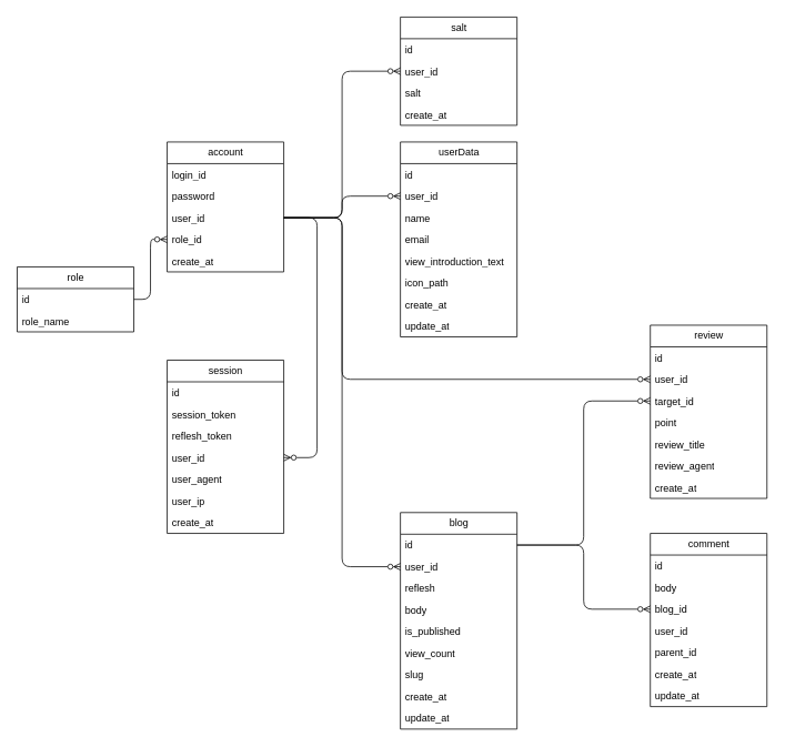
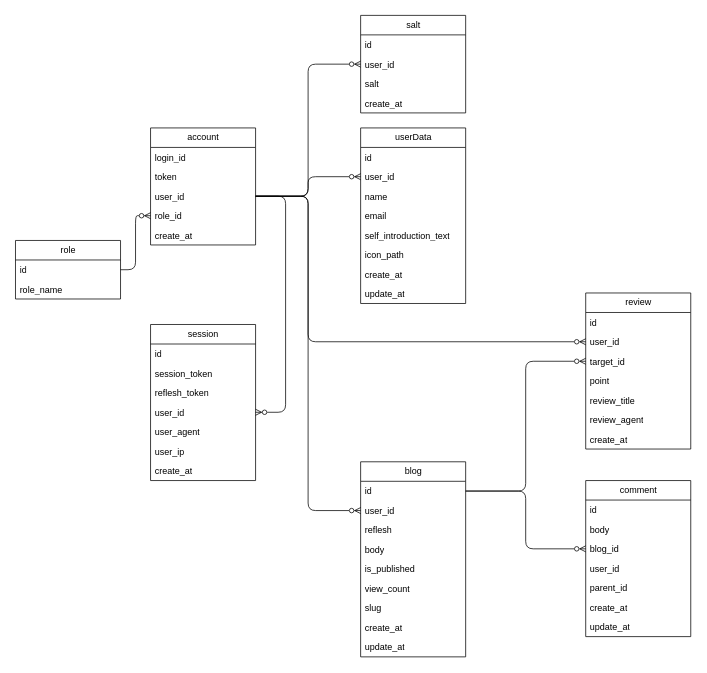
  <mxCell id="0" />
  <mxCell id="1" parent="0" />
  <mxCell id="2" value="account" style="swimlane;fontStyle=0;childLayout=stackLayout;horizontal=1;startSize=26;horizontalStack=0;resizeParent=1;resizeParentMax=0;resizeLast=0;collapsible=1;marginBottom=0;html=1;labelBackgroundColor=default;" vertex="1" parent="1"><mxGeometry x="200" y="170" width="140" height="156" as="geometry" /></mxCell>
  <mxCell id="3" value="login_id" style="text;align=left;verticalAlign=top;spacingLeft=4;spacingRight=4;overflow=hidden;rotatable=0;points=[[0,0.5],[1,0.5]];portConstraint=eastwest;whiteSpace=wrap;html=1;labelBackgroundColor=default;" vertex="1" parent="2"><mxGeometry y="26" width="140" height="26" as="geometry" /></mxCell>
- <mxCell id="4" value="password" style="text;align=left;verticalAlign=top;spacingLeft=4;spacingRight=4;overflow=hidden;rotatable=0;points=[[0,0.5],[1,0.5]];portConstraint=eastwest;whiteSpace=wrap;html=1;labelBackgroundColor=default;" vertex="1" parent="2"><mxGeometry y="52" width="140" height="26" as="geometry" /></mxCell>
+ <mxCell id="4" value="token" style="text;align=left;verticalAlign=top;spacingLeft=4;spacingRight=4;overflow=hidden;rotatable=0;points=[[0,0.5],[1,0.5]];portConstraint=eastwest;whiteSpace=wrap;html=1;labelBackgroundColor=default;" vertex="1" parent="2"><mxGeometry y="52" width="140" height="26" as="geometry" /></mxCell>
  <mxCell id="5" value="user_id" style="text;align=left;verticalAlign=top;spacingLeft=4;spacingRight=4;overflow=hidden;rotatable=0;points=[[0,0.5],[1,0.5]];portConstraint=eastwest;whiteSpace=wrap;html=1;labelBackgroundColor=default;" vertex="1" parent="2"><mxGeometry y="78" width="140" height="26" as="geometry" /></mxCell>
  <mxCell id="6" value="role_id" style="text;align=left;verticalAlign=top;spacingLeft=4;spacingRight=4;overflow=hidden;rotatable=0;points=[[0,0.5],[1,0.5]];portConstraint=eastwest;whiteSpace=wrap;html=1;labelBackgroundColor=default;" vertex="1" parent="2"><mxGeometry y="104" width="140" height="26" as="geometry" /></mxCell>
  <mxCell id="7" value="create_at" style="text;align=left;verticalAlign=top;spacingLeft=4;spacingRight=4;overflow=hidden;rotatable=0;points=[[0,0.5],[1,0.5]];portConstraint=eastwest;whiteSpace=wrap;html=1;labelBackgroundColor=default;" vertex="1" parent="2"><mxGeometry y="130" width="140" height="26" as="geometry" /></mxCell>
  <mxCell id="8" style="edgeStyle=orthogonalEdgeStyle;html=1;entryX=0;entryY=0.5;entryDx=0;entryDy=0;exitX=1;exitY=0.5;exitDx=0;exitDy=0;endArrow=ERzeroToMany;endFill=0;labelBackgroundColor=default;" edge="1" parent="1" source="10" target="6"><mxGeometry relative="1" as="geometry" /></mxCell>
  <mxCell id="9" value="role" style="swimlane;fontStyle=0;childLayout=stackLayout;horizontal=1;startSize=26;horizontalStack=0;resizeParent=1;resizeParentMax=0;resizeLast=0;collapsible=1;marginBottom=0;html=1;labelBackgroundColor=default;" vertex="1" parent="1"><mxGeometry x="20" y="320" width="140" height="78" as="geometry" /></mxCell>
  <mxCell id="10" value="id" style="text;align=left;verticalAlign=top;spacingLeft=4;spacingRight=4;overflow=hidden;rotatable=0;points=[[0,0.5],[1,0.5]];portConstraint=eastwest;whiteSpace=wrap;html=1;labelBackgroundColor=default;" vertex="1" parent="9"><mxGeometry y="26" width="140" height="26" as="geometry" /></mxCell>
  <mxCell id="11" value="role_name" style="text;align=left;verticalAlign=top;spacingLeft=4;spacingRight=4;overflow=hidden;rotatable=0;points=[[0,0.5],[1,0.5]];portConstraint=eastwest;whiteSpace=wrap;html=1;labelBackgroundColor=default;" vertex="1" parent="9"><mxGeometry y="52" width="140" height="26" as="geometry" /></mxCell>
  <mxCell id="12" value="blog" style="swimlane;fontStyle=0;childLayout=stackLayout;horizontal=1;startSize=26;horizontalStack=0;resizeParent=1;resizeParentMax=0;resizeLast=0;collapsible=1;marginBottom=0;html=1;labelBackgroundColor=default;" vertex="1" parent="1"><mxGeometry x="480" y="615" width="140" height="260" as="geometry" /></mxCell>
  <mxCell id="13" value="id" style="text;align=left;verticalAlign=top;spacingLeft=4;spacingRight=4;overflow=hidden;rotatable=0;points=[[0,0.5],[1,0.5]];portConstraint=eastwest;whiteSpace=wrap;html=1;labelBackgroundColor=default;" vertex="1" parent="12"><mxGeometry y="26" width="140" height="26" as="geometry" /></mxCell>
  <mxCell id="14" value="user_id" style="text;align=left;verticalAlign=top;spacingLeft=4;spacingRight=4;overflow=hidden;rotatable=0;points=[[0,0.5],[1,0.5]];portConstraint=eastwest;whiteSpace=wrap;html=1;labelBackgroundColor=default;" vertex="1" parent="12"><mxGeometry y="52" width="140" height="26" as="geometry" /></mxCell>
  <mxCell id="15" value="reflesh" style="text;align=left;verticalAlign=top;spacingLeft=4;spacingRight=4;overflow=hidden;rotatable=0;points=[[0,0.5],[1,0.5]];portConstraint=eastwest;whiteSpace=wrap;html=1;labelBackgroundColor=default;" vertex="1" parent="12"><mxGeometry y="78" width="140" height="26" as="geometry" /></mxCell>
  <mxCell id="16" value="body" style="text;align=left;verticalAlign=top;spacingLeft=4;spacingRight=4;overflow=hidden;rotatable=0;points=[[0,0.5],[1,0.5]];portConstraint=eastwest;whiteSpace=wrap;html=1;labelBackgroundColor=default;" vertex="1" parent="12"><mxGeometry y="104" width="140" height="26" as="geometry" /></mxCell>
  <mxCell id="17" value="is_published" style="text;align=left;verticalAlign=top;spacingLeft=4;spacingRight=4;overflow=hidden;rotatable=0;points=[[0,0.5],[1,0.5]];portConstraint=eastwest;whiteSpace=wrap;html=1;labelBackgroundColor=default;" vertex="1" parent="12"><mxGeometry y="130" width="140" height="26" as="geometry" /></mxCell>
  <mxCell id="18" value="view_count" style="text;align=left;verticalAlign=top;spacingLeft=4;spacingRight=4;overflow=hidden;rotatable=0;points=[[0,0.5],[1,0.5]];portConstraint=eastwest;whiteSpace=wrap;html=1;labelBackgroundColor=default;" vertex="1" parent="12"><mxGeometry y="156" width="140" height="26" as="geometry" /></mxCell>
  <mxCell id="19" value="slug" style="text;align=left;verticalAlign=top;spacingLeft=4;spacingRight=4;overflow=hidden;rotatable=0;points=[[0,0.5],[1,0.5]];portConstraint=eastwest;whiteSpace=wrap;html=1;labelBackgroundColor=default;" vertex="1" parent="12"><mxGeometry y="182" width="140" height="26" as="geometry" /></mxCell>
  <mxCell id="20" value="create_at" style="text;align=left;verticalAlign=top;spacingLeft=4;spacingRight=4;overflow=hidden;rotatable=0;points=[[0,0.5],[1,0.5]];portConstraint=eastwest;whiteSpace=wrap;html=1;labelBackgroundColor=default;" vertex="1" parent="12"><mxGeometry y="208" width="140" height="26" as="geometry" /></mxCell>
  <mxCell id="21" value="update_at" style="text;align=left;verticalAlign=top;spacingLeft=4;spacingRight=4;overflow=hidden;rotatable=0;points=[[0,0.5],[1,0.5]];portConstraint=eastwest;whiteSpace=wrap;html=1;labelBackgroundColor=default;" vertex="1" parent="12"><mxGeometry y="234" width="140" height="26" as="geometry" /></mxCell>
  <mxCell id="22" value="userData" style="swimlane;fontStyle=0;childLayout=stackLayout;horizontal=1;startSize=26;horizontalStack=0;resizeParent=1;resizeParentMax=0;resizeLast=0;collapsible=1;marginBottom=0;html=1;labelBackgroundColor=default;" vertex="1" parent="1"><mxGeometry x="480" y="170" width="140" height="234" as="geometry" /></mxCell>
  <mxCell id="23" value="id" style="text;align=left;verticalAlign=top;spacingLeft=4;spacingRight=4;overflow=hidden;rotatable=0;points=[[0,0.5],[1,0.5]];portConstraint=eastwest;whiteSpace=wrap;html=1;labelBackgroundColor=default;" vertex="1" parent="22"><mxGeometry y="26" width="140" height="26" as="geometry" /></mxCell>
  <mxCell id="24" value="user_id" style="text;align=left;verticalAlign=top;spacingLeft=4;spacingRight=4;overflow=hidden;rotatable=0;points=[[0,0.5],[1,0.5]];portConstraint=eastwest;whiteSpace=wrap;html=1;labelBackgroundColor=default;" vertex="1" parent="22"><mxGeometry y="52" width="140" height="26" as="geometry" /></mxCell>
  <mxCell id="25" value="name" style="text;align=left;verticalAlign=top;spacingLeft=4;spacingRight=4;overflow=hidden;rotatable=0;points=[[0,0.5],[1,0.5]];portConstraint=eastwest;whiteSpace=wrap;html=1;labelBackgroundColor=default;" vertex="1" parent="22"><mxGeometry y="78" width="140" height="26" as="geometry" /></mxCell>
  <mxCell id="26" value="email" style="text;align=left;verticalAlign=top;spacingLeft=4;spacingRight=4;overflow=hidden;rotatable=0;points=[[0,0.5],[1,0.5]];portConstraint=eastwest;whiteSpace=wrap;html=1;labelBackgroundColor=default;" vertex="1" parent="22"><mxGeometry y="104" width="140" height="26" as="geometry" /></mxCell>
- <mxCell id="27" value="view_introduction_text" style="text;align=left;verticalAlign=top;spacingLeft=4;spacingRight=4;overflow=hidden;rotatable=0;points=[[0,0.5],[1,0.5]];portConstraint=eastwest;whiteSpace=wrap;html=1;labelBackgroundColor=default;" vertex="1" parent="22"><mxGeometry y="130" width="140" height="26" as="geometry" /></mxCell>
+ <mxCell id="27" value="self_introduction_text" style="text;align=left;verticalAlign=top;spacingLeft=4;spacingRight=4;overflow=hidden;rotatable=0;points=[[0,0.5],[1,0.5]];portConstraint=eastwest;whiteSpace=wrap;html=1;labelBackgroundColor=default;" vertex="1" parent="22"><mxGeometry y="130" width="140" height="26" as="geometry" /></mxCell>
  <mxCell id="28" value="icon_path" style="text;align=left;verticalAlign=top;spacingLeft=4;spacingRight=4;overflow=hidden;rotatable=0;points=[[0,0.5],[1,0.5]];portConstraint=eastwest;whiteSpace=wrap;html=1;labelBackgroundColor=default;" vertex="1" parent="22"><mxGeometry y="156" width="140" height="26" as="geometry" /></mxCell>
  <mxCell id="29" value="create_at" style="text;align=left;verticalAlign=top;spacingLeft=4;spacingRight=4;overflow=hidden;rotatable=0;points=[[0,0.5],[1,0.5]];portConstraint=eastwest;whiteSpace=wrap;html=1;labelBackgroundColor=default;" vertex="1" parent="22"><mxGeometry y="182" width="140" height="26" as="geometry" /></mxCell>
  <mxCell id="30" value="update_at" style="text;align=left;verticalAlign=top;spacingLeft=4;spacingRight=4;overflow=hidden;rotatable=0;points=[[0,0.5],[1,0.5]];portConstraint=eastwest;whiteSpace=wrap;html=1;labelBackgroundColor=default;" vertex="1" parent="22"><mxGeometry y="208" width="140" height="26" as="geometry" /></mxCell>
  <mxCell id="31" value="comment" style="swimlane;fontStyle=0;childLayout=stackLayout;horizontal=1;startSize=26;horizontalStack=0;resizeParent=1;resizeParentMax=0;resizeLast=0;collapsible=1;marginBottom=0;html=1;labelBackgroundColor=default;" vertex="1" parent="1"><mxGeometry x="780" y="640" width="140" height="208" as="geometry" /></mxCell>
  <mxCell id="32" value="id" style="text;align=left;verticalAlign=top;spacingLeft=4;spacingRight=4;overflow=hidden;rotatable=0;points=[[0,0.5],[1,0.5]];portConstraint=eastwest;whiteSpace=wrap;html=1;labelBackgroundColor=default;" vertex="1" parent="31"><mxGeometry y="26" width="140" height="26" as="geometry" /></mxCell>
  <mxCell id="33" value="body" style="text;align=left;verticalAlign=top;spacingLeft=4;spacingRight=4;overflow=hidden;rotatable=0;points=[[0,0.5],[1,0.5]];portConstraint=eastwest;whiteSpace=wrap;html=1;labelBackgroundColor=default;" vertex="1" parent="31"><mxGeometry y="52" width="140" height="26" as="geometry" /></mxCell>
  <mxCell id="34" value="blog_id" style="text;align=left;verticalAlign=top;spacingLeft=4;spacingRight=4;overflow=hidden;rotatable=0;points=[[0,0.5],[1,0.5]];portConstraint=eastwest;whiteSpace=wrap;html=1;labelBackgroundColor=default;" vertex="1" parent="31"><mxGeometry y="78" width="140" height="26" as="geometry" /></mxCell>
  <mxCell id="35" value="user_id" style="text;align=left;verticalAlign=top;spacingLeft=4;spacingRight=4;overflow=hidden;rotatable=0;points=[[0,0.5],[1,0.5]];portConstraint=eastwest;whiteSpace=wrap;html=1;labelBackgroundColor=default;" vertex="1" parent="31"><mxGeometry y="104" width="140" height="26" as="geometry" /></mxCell>
  <mxCell id="36" value="parent_id" style="text;align=left;verticalAlign=top;spacingLeft=4;spacingRight=4;overflow=hidden;rotatable=0;points=[[0,0.5],[1,0.5]];portConstraint=eastwest;whiteSpace=wrap;html=1;labelBackgroundColor=default;" vertex="1" parent="31"><mxGeometry y="130" width="140" height="26" as="geometry" /></mxCell>
  <mxCell id="37" value="create_at" style="text;align=left;verticalAlign=top;spacingLeft=4;spacingRight=4;overflow=hidden;rotatable=0;points=[[0,0.5],[1,0.5]];portConstraint=eastwest;whiteSpace=wrap;html=1;labelBackgroundColor=default;" vertex="1" parent="31"><mxGeometry y="156" width="140" height="26" as="geometry" /></mxCell>
  <mxCell id="38" value="update_at" style="text;align=left;verticalAlign=top;spacingLeft=4;spacingRight=4;overflow=hidden;rotatable=0;points=[[0,0.5],[1,0.5]];portConstraint=eastwest;whiteSpace=wrap;html=1;labelBackgroundColor=default;" vertex="1" parent="31"><mxGeometry y="182" width="140" height="26" as="geometry" /></mxCell>
  <mxCell id="39" style="edgeStyle=orthogonalEdgeStyle;shape=connector;rounded=1;html=1;strokeColor=default;align=center;verticalAlign=middle;fontFamily=Helvetica;fontSize=11;fontColor=default;labelBackgroundColor=default;endArrow=ERzeroToMany;endFill=0;" edge="1" parent="1" source="13" target="34"><mxGeometry relative="1" as="geometry" /></mxCell>
  <mxCell id="40" value="review" style="swimlane;fontStyle=0;childLayout=stackLayout;horizontal=1;startSize=26;horizontalStack=0;resizeParent=1;resizeParentMax=0;resizeLast=0;collapsible=1;marginBottom=0;html=1;labelBackgroundColor=default;" vertex="1" parent="1"><mxGeometry x="780" y="390" width="140" height="208" as="geometry" /></mxCell>
  <mxCell id="41" value="id" style="text;align=left;verticalAlign=top;spacingLeft=4;spacingRight=4;overflow=hidden;rotatable=0;points=[[0,0.5],[1,0.5]];portConstraint=eastwest;whiteSpace=wrap;html=1;labelBackgroundColor=default;" vertex="1" parent="40"><mxGeometry y="26" width="140" height="26" as="geometry" /></mxCell>
  <mxCell id="42" value="user_id" style="text;align=left;verticalAlign=top;spacingLeft=4;spacingRight=4;overflow=hidden;rotatable=0;points=[[0,0.5],[1,0.5]];portConstraint=eastwest;whiteSpace=wrap;html=1;labelBackgroundColor=default;" vertex="1" parent="40"><mxGeometry y="52" width="140" height="26" as="geometry" /></mxCell>
  <mxCell id="43" value="target_id" style="text;align=left;verticalAlign=top;spacingLeft=4;spacingRight=4;overflow=hidden;rotatable=0;points=[[0,0.5],[1,0.5]];portConstraint=eastwest;whiteSpace=wrap;html=1;labelBackgroundColor=default;" vertex="1" parent="40"><mxGeometry y="78" width="140" height="26" as="geometry" /></mxCell>
  <mxCell id="44" value="point" style="text;align=left;verticalAlign=top;spacingLeft=4;spacingRight=4;overflow=hidden;rotatable=0;points=[[0,0.5],[1,0.5]];portConstraint=eastwest;whiteSpace=wrap;html=1;labelBackgroundColor=default;" vertex="1" parent="40"><mxGeometry y="104" width="140" height="26" as="geometry" /></mxCell>
  <mxCell id="45" value="review_title" style="text;align=left;verticalAlign=top;spacingLeft=4;spacingRight=4;overflow=hidden;rotatable=0;points=[[0,0.5],[1,0.5]];portConstraint=eastwest;whiteSpace=wrap;html=1;labelBackgroundColor=default;" vertex="1" parent="40"><mxGeometry y="130" width="140" height="26" as="geometry" /></mxCell>
  <mxCell id="46" value="review_agent" style="text;align=left;verticalAlign=top;spacingLeft=4;spacingRight=4;overflow=hidden;rotatable=0;points=[[0,0.5],[1,0.5]];portConstraint=eastwest;whiteSpace=wrap;html=1;labelBackgroundColor=default;" vertex="1" parent="40"><mxGeometry y="156" width="140" height="26" as="geometry" /></mxCell>
  <mxCell id="47" value="create_at" style="text;align=left;verticalAlign=top;spacingLeft=4;spacingRight=4;overflow=hidden;rotatable=0;points=[[0,0.5],[1,0.5]];portConstraint=eastwest;whiteSpace=wrap;html=1;labelBackgroundColor=default;" vertex="1" parent="40"><mxGeometry y="182" width="140" height="26" as="geometry" /></mxCell>
  <mxCell id="48" style="edgeStyle=orthogonalEdgeStyle;shape=connector;rounded=1;html=1;entryX=0;entryY=0.5;entryDx=0;entryDy=0;strokeColor=default;align=center;verticalAlign=middle;fontFamily=Helvetica;fontSize=11;fontColor=default;labelBackgroundColor=default;endArrow=ERzeroToMany;endFill=0;" edge="1" parent="1" source="5" target="24"><mxGeometry relative="1" as="geometry" /></mxCell>
  <mxCell id="49" style="edgeStyle=orthogonalEdgeStyle;shape=connector;rounded=1;html=1;entryX=0;entryY=0.5;entryDx=0;entryDy=0;strokeColor=default;align=center;verticalAlign=middle;fontFamily=Helvetica;fontSize=11;fontColor=default;labelBackgroundColor=default;endArrow=ERzeroToMany;endFill=0;" edge="1" parent="1" source="5" target="14"><mxGeometry relative="1" as="geometry" /></mxCell>
  <mxCell id="50" style="edgeStyle=orthogonalEdgeStyle;shape=connector;rounded=1;html=1;strokeColor=default;align=center;verticalAlign=middle;fontFamily=Helvetica;fontSize=11;fontColor=default;labelBackgroundColor=default;endArrow=ERzeroToMany;endFill=0;" edge="1" parent="1" source="13" target="43"><mxGeometry relative="1" as="geometry" /></mxCell>
  <mxCell id="51" style="edgeStyle=orthogonalEdgeStyle;shape=connector;rounded=1;html=1;entryX=0;entryY=0.5;entryDx=0;entryDy=0;strokeColor=default;align=center;verticalAlign=middle;fontFamily=Helvetica;fontSize=11;fontColor=default;labelBackgroundColor=default;endArrow=ERzeroToMany;endFill=0;" edge="1" parent="1" source="5" target="42"><mxGeometry relative="1" as="geometry"><Array as="points"><mxPoint x="410" y="261" /><mxPoint x="410" y="455" /></Array></mxGeometry></mxCell>
  <mxCell id="52" value="salt" style="swimlane;fontStyle=0;childLayout=stackLayout;horizontal=1;startSize=26;horizontalStack=0;resizeParent=1;resizeParentMax=0;resizeLast=0;collapsible=1;marginBottom=0;html=1;labelBackgroundColor=default;" vertex="1" parent="1"><mxGeometry x="480" y="20" width="140" height="130" as="geometry" /></mxCell>
  <mxCell id="53" value="id" style="text;align=left;verticalAlign=top;spacingLeft=4;spacingRight=4;overflow=hidden;rotatable=0;points=[[0,0.5],[1,0.5]];portConstraint=eastwest;whiteSpace=wrap;html=1;labelBackgroundColor=default;" vertex="1" parent="52"><mxGeometry y="26" width="140" height="26" as="geometry" /></mxCell>
  <mxCell id="54" value="user_id" style="text;align=left;verticalAlign=top;spacingLeft=4;spacingRight=4;overflow=hidden;rotatable=0;points=[[0,0.5],[1,0.5]];portConstraint=eastwest;whiteSpace=wrap;html=1;labelBackgroundColor=default;" vertex="1" parent="52"><mxGeometry y="52" width="140" height="26" as="geometry" /></mxCell>
  <mxCell id="55" value="salt" style="text;align=left;verticalAlign=top;spacingLeft=4;spacingRight=4;overflow=hidden;rotatable=0;points=[[0,0.5],[1,0.5]];portConstraint=eastwest;whiteSpace=wrap;html=1;labelBackgroundColor=default;" vertex="1" parent="52"><mxGeometry y="78" width="140" height="26" as="geometry" /></mxCell>
  <mxCell id="56" value="create_at" style="text;align=left;verticalAlign=top;spacingLeft=4;spacingRight=4;overflow=hidden;rotatable=0;points=[[0,0.5],[1,0.5]];portConstraint=eastwest;whiteSpace=wrap;html=1;labelBackgroundColor=default;" vertex="1" parent="52"><mxGeometry y="104" width="140" height="26" as="geometry" /></mxCell>
  <mxCell id="57" style="edgeStyle=orthogonalEdgeStyle;shape=connector;rounded=1;html=1;entryX=0;entryY=0.5;entryDx=0;entryDy=0;strokeColor=default;align=center;verticalAlign=middle;fontFamily=Helvetica;fontSize=11;fontColor=default;labelBackgroundColor=default;endArrow=ERzeroToMany;endFill=0;" edge="1" parent="1" source="5" target="54"><mxGeometry relative="1" as="geometry" /></mxCell>
  <mxCell id="58" value="session" style="swimlane;fontStyle=0;childLayout=stackLayout;horizontal=1;startSize=26;horizontalStack=0;resizeParent=1;resizeParentMax=0;resizeLast=0;collapsible=1;marginBottom=0;html=1;labelBackgroundColor=default;" vertex="1" parent="1"><mxGeometry x="200" y="432" width="140" height="208" as="geometry" /></mxCell>
  <mxCell id="59" value="id" style="text;align=left;verticalAlign=top;spacingLeft=4;spacingRight=4;overflow=hidden;rotatable=0;points=[[0,0.5],[1,0.5]];portConstraint=eastwest;whiteSpace=wrap;html=1;labelBackgroundColor=default;" vertex="1" parent="58"><mxGeometry y="26" width="140" height="26" as="geometry" /></mxCell>
  <mxCell id="60" value="session_token" style="text;align=left;verticalAlign=top;spacingLeft=4;spacingRight=4;overflow=hidden;rotatable=0;points=[[0,0.5],[1,0.5]];portConstraint=eastwest;whiteSpace=wrap;html=1;labelBackgroundColor=default;" vertex="1" parent="58"><mxGeometry y="52" width="140" height="26" as="geometry" /></mxCell>
  <mxCell id="61" value="reflesh_token" style="text;align=left;verticalAlign=top;spacingLeft=4;spacingRight=4;overflow=hidden;rotatable=0;points=[[0,0.5],[1,0.5]];portConstraint=eastwest;whiteSpace=wrap;html=1;labelBackgroundColor=default;" vertex="1" parent="58"><mxGeometry y="78" width="140" height="26" as="geometry" /></mxCell>
  <mxCell id="62" value="user_id" style="text;align=left;verticalAlign=top;spacingLeft=4;spacingRight=4;overflow=hidden;rotatable=0;points=[[0,0.5],[1,0.5]];portConstraint=eastwest;whiteSpace=wrap;html=1;labelBackgroundColor=default;" vertex="1" parent="58"><mxGeometry y="104" width="140" height="26" as="geometry" /></mxCell>
  <mxCell id="63" value="user_agent" style="text;align=left;verticalAlign=top;spacingLeft=4;spacingRight=4;overflow=hidden;rotatable=0;points=[[0,0.5],[1,0.5]];portConstraint=eastwest;whiteSpace=wrap;html=1;labelBackgroundColor=default;" vertex="1" parent="58"><mxGeometry y="130" width="140" height="26" as="geometry" /></mxCell>
  <mxCell id="64" value="user_ip" style="text;align=left;verticalAlign=top;spacingLeft=4;spacingRight=4;overflow=hidden;rotatable=0;points=[[0,0.5],[1,0.5]];portConstraint=eastwest;whiteSpace=wrap;html=1;labelBackgroundColor=default;" vertex="1" parent="58"><mxGeometry y="156" width="140" height="26" as="geometry" /></mxCell>
  <mxCell id="65" value="create_at" style="text;align=left;verticalAlign=top;spacingLeft=4;spacingRight=4;overflow=hidden;rotatable=0;points=[[0,0.5],[1,0.5]];portConstraint=eastwest;whiteSpace=wrap;html=1;labelBackgroundColor=default;" vertex="1" parent="58"><mxGeometry y="182" width="140" height="26" as="geometry" /></mxCell>
  <mxCell id="66" style="edgeStyle=orthogonalEdgeStyle;shape=connector;rounded=1;html=1;entryX=1;entryY=0.5;entryDx=0;entryDy=0;strokeColor=default;align=center;verticalAlign=middle;fontFamily=Helvetica;fontSize=11;fontColor=default;labelBackgroundColor=default;endArrow=ERzeroToMany;endFill=0;" edge="1" parent="1" source="5" target="62"><mxGeometry relative="1" as="geometry"><Array as="points"><mxPoint x="380" y="261" /><mxPoint x="380" y="549" /></Array></mxGeometry></mxCell>
